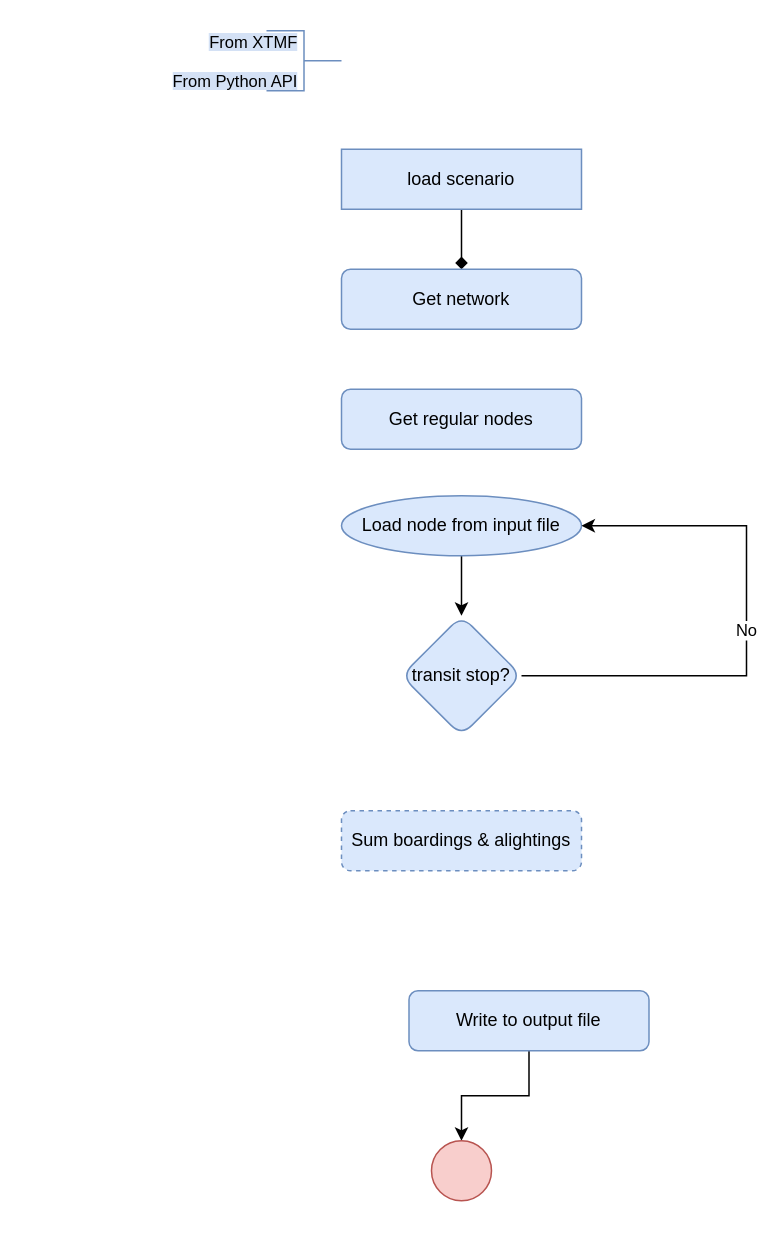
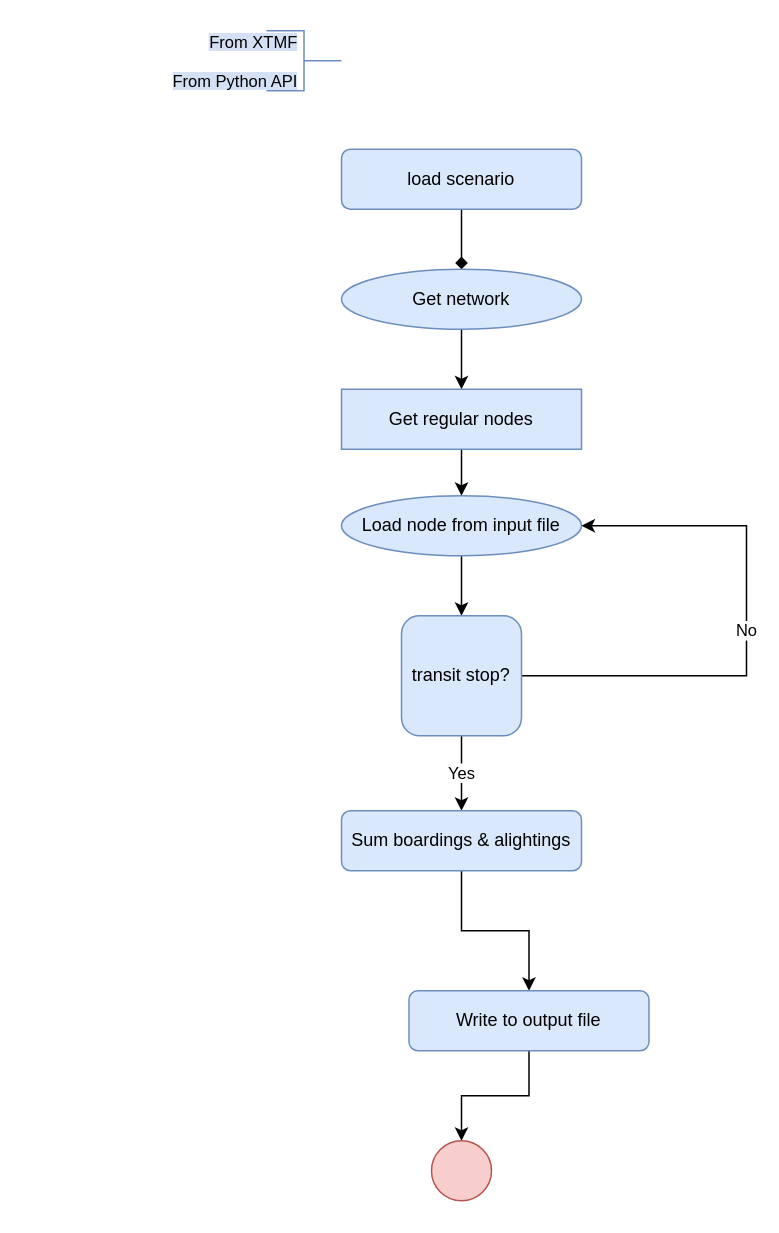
  <mxCell id="0" />
  <mxCell id="1" parent="0" />
  <mxCell id="2" value="" style="strokeWidth=1;html=1;shape=mxgraph.flowchart.annotation_2;align=left;labelPosition=right;pointerEvents=1;rotation=-180;fillColor=#dae8fc;strokeColor=#6c8ebf;" vertex="1" parent="1"><mxGeometry x="177" y="20" width="50" height="40" as="geometry" /></mxCell>
  <mxCell id="3" value="&lt;div style=&quot;font-size: 11px&quot;&gt;&lt;font style=&quot;font-size: 11px ; background-color: rgb(212 , 225 , 245)&quot;&gt;From XTMF&lt;/font&gt;&lt;/div&gt;&lt;div style=&quot;font-size: 11px&quot;&gt;&lt;font style=&quot;font-size: 11px&quot;&gt;&amp;nbsp;&lt;/font&gt;&lt;/div&gt;&lt;div style=&quot;font-size: 11px&quot;&gt;&lt;font style=&quot;font-size: 11px ; background-color: rgb(212 , 225 , 245)&quot;&gt;From Python API&lt;/font&gt;&lt;/div&gt;" style="text;html=1;strokeColor=none;fillColor=none;align=right;verticalAlign=middle;whiteSpace=wrap;rounded=0;" vertex="1" parent="1"><mxGeometry x="20" y="21" width="180" height="39" as="geometry" /></mxCell>
  <mxCell id="4" value="" style="edgeStyle=orthogonalEdgeStyle;rounded=0;orthogonalLoop=1;jettySize=auto;html=1;endArrow=diamond;" edge="1" parent="1" source="5" target="7"><mxGeometry relative="1" as="geometry" /></mxCell>
- <mxCell id="5" value="load scenario" style="whiteSpace=wrap;html=1;fillColor=#dae8fc;strokeColor=#6c8ebf;rounded=0;" vertex="1" parent="1"><mxGeometry x="227" y="99" width="160" height="40" as="geometry" /></mxCell>
- <mxCell id="7" value="Get network" style="rounded=1;whiteSpace=wrap;html=1;fillColor=#dae8fc;strokeColor=#6c8ebf;" vertex="1" parent="1"><mxGeometry x="227" y="179" width="160" height="40" as="geometry" /></mxCell>
- <mxCell id="9" value="Get regular nodes" style="rounded=1;whiteSpace=wrap;html=1;fillColor=#dae8fc;strokeColor=#6c8ebf;" vertex="1" parent="1"><mxGeometry x="227" y="259" width="160" height="40" as="geometry" /></mxCell>
+ <mxCell id="5" value="load scenario" style="rounded=1;whiteSpace=wrap;html=1;fillColor=#dae8fc;strokeColor=#6c8ebf;" vertex="1" parent="1"><mxGeometry x="227" y="99" width="160" height="40" as="geometry" /></mxCell>
+ <mxCell id="6" value="" style="edgeStyle=orthogonalEdgeStyle;rounded=0;orthogonalLoop=1;jettySize=auto;html=1;" edge="1" parent="1" source="7" target="9"><mxGeometry relative="1" as="geometry" /></mxCell>
+ <mxCell id="7" value="Get network" style="ellipse;whiteSpace=wrap;html=1;fillColor=#dae8fc;strokeColor=#6c8ebf;" vertex="1" parent="1"><mxGeometry x="227" y="179" width="160" height="40" as="geometry" /></mxCell>
+ <mxCell id="8" value="" style="edgeStyle=orthogonalEdgeStyle;rounded=0;orthogonalLoop=1;jettySize=auto;html=1;" edge="1" parent="1" source="9" target="11"><mxGeometry relative="1" as="geometry" /></mxCell>
+ <mxCell id="9" value="Get regular nodes" style="whiteSpace=wrap;html=1;fillColor=#dae8fc;strokeColor=#6c8ebf;rounded=0;" vertex="1" parent="1"><mxGeometry x="227" y="259" width="160" height="40" as="geometry" /></mxCell>
  <mxCell id="10" value="" style="edgeStyle=orthogonalEdgeStyle;rounded=0;orthogonalLoop=1;jettySize=auto;html=1;" edge="1" parent="1" source="11" target="16"><mxGeometry relative="1" as="geometry" /></mxCell>
  <mxCell id="11" value="Load node from input file" style="ellipse;whiteSpace=wrap;html=1;fillColor=#dae8fc;strokeColor=#6c8ebf;" vertex="1" parent="1"><mxGeometry x="227" y="330" width="160" height="40" as="geometry" /></mxCell>
- <mxCell id="14" value="Sum boardings &amp;amp; alightings" style="rounded=1;whiteSpace=wrap;html=1;fillColor=#dae8fc;strokeColor=#6c8ebf;dashed=1;" vertex="1" parent="1"><mxGeometry x="227" y="540" width="160" height="40" as="geometry" /></mxCell>
+ <mxCell id="12" value="Yes" style="edgeStyle=orthogonalEdgeStyle;rounded=0;orthogonalLoop=1;jettySize=auto;html=1;" edge="1" parent="1" source="16" target="14"><mxGeometry relative="1" as="geometry"><mxPoint x="307" y="674" as="sourcePoint" /></mxGeometry></mxCell>
+ <mxCell id="13" value="" style="edgeStyle=orthogonalEdgeStyle;rounded=0;orthogonalLoop=1;jettySize=auto;html=1;" edge="1" parent="1" source="14" target="18"><mxGeometry relative="1" as="geometry" /></mxCell>
+ <mxCell id="14" value="Sum boardings &amp;amp; alightings" style="rounded=1;whiteSpace=wrap;html=1;fillColor=#dae8fc;strokeColor=#6c8ebf;" vertex="1" parent="1"><mxGeometry x="227" y="540" width="160" height="40" as="geometry" /></mxCell>
  <mxCell id="15" value="No" style="edgeStyle=orthogonalEdgeStyle;rounded=0;orthogonalLoop=1;jettySize=auto;html=1;entryX=1;entryY=0.5;entryDx=0;entryDy=0;" edge="1" parent="1" source="16" target="11"><mxGeometry relative="1" as="geometry"><Array as="points"><mxPoint x="497" y="450" /><mxPoint x="497" y="350" /></Array></mxGeometry></mxCell>
- <mxCell id="16" value="transit stop?" style="rhombus;whiteSpace=wrap;html=1;rounded=1;strokeColor=#6c8ebf;fillColor=#dae8fc;" vertex="1" parent="1"><mxGeometry x="267" y="410" width="80" height="80" as="geometry" /></mxCell>
+ <mxCell id="16" value="transit stop?" style="whiteSpace=wrap;html=1;strokeColor=#6c8ebf;fillColor=#dae8fc;rounded=1;" vertex="1" parent="1"><mxGeometry x="267" y="410" width="80" height="80" as="geometry" /></mxCell>
  <mxCell id="17" style="edgeStyle=orthogonalEdgeStyle;rounded=0;orthogonalLoop=1;jettySize=auto;html=1;" edge="1" parent="1" source="18" target="19"><mxGeometry relative="1" as="geometry" /></mxCell>
  <mxCell id="18" value="Write to output file" style="rounded=1;whiteSpace=wrap;html=1;fillColor=#dae8fc;strokeColor=#6c8ebf;" vertex="1" parent="1"><mxGeometry x="272" y="660" width="160" height="40" as="geometry" /></mxCell>
  <mxCell id="19" value="" style="ellipse;whiteSpace=wrap;html=1;fillColor=#f8cecc;strokeColor=#b85450;" vertex="1" parent="1"><mxGeometry x="287" y="760" width="40" height="40" as="geometry" /></mxCell>
